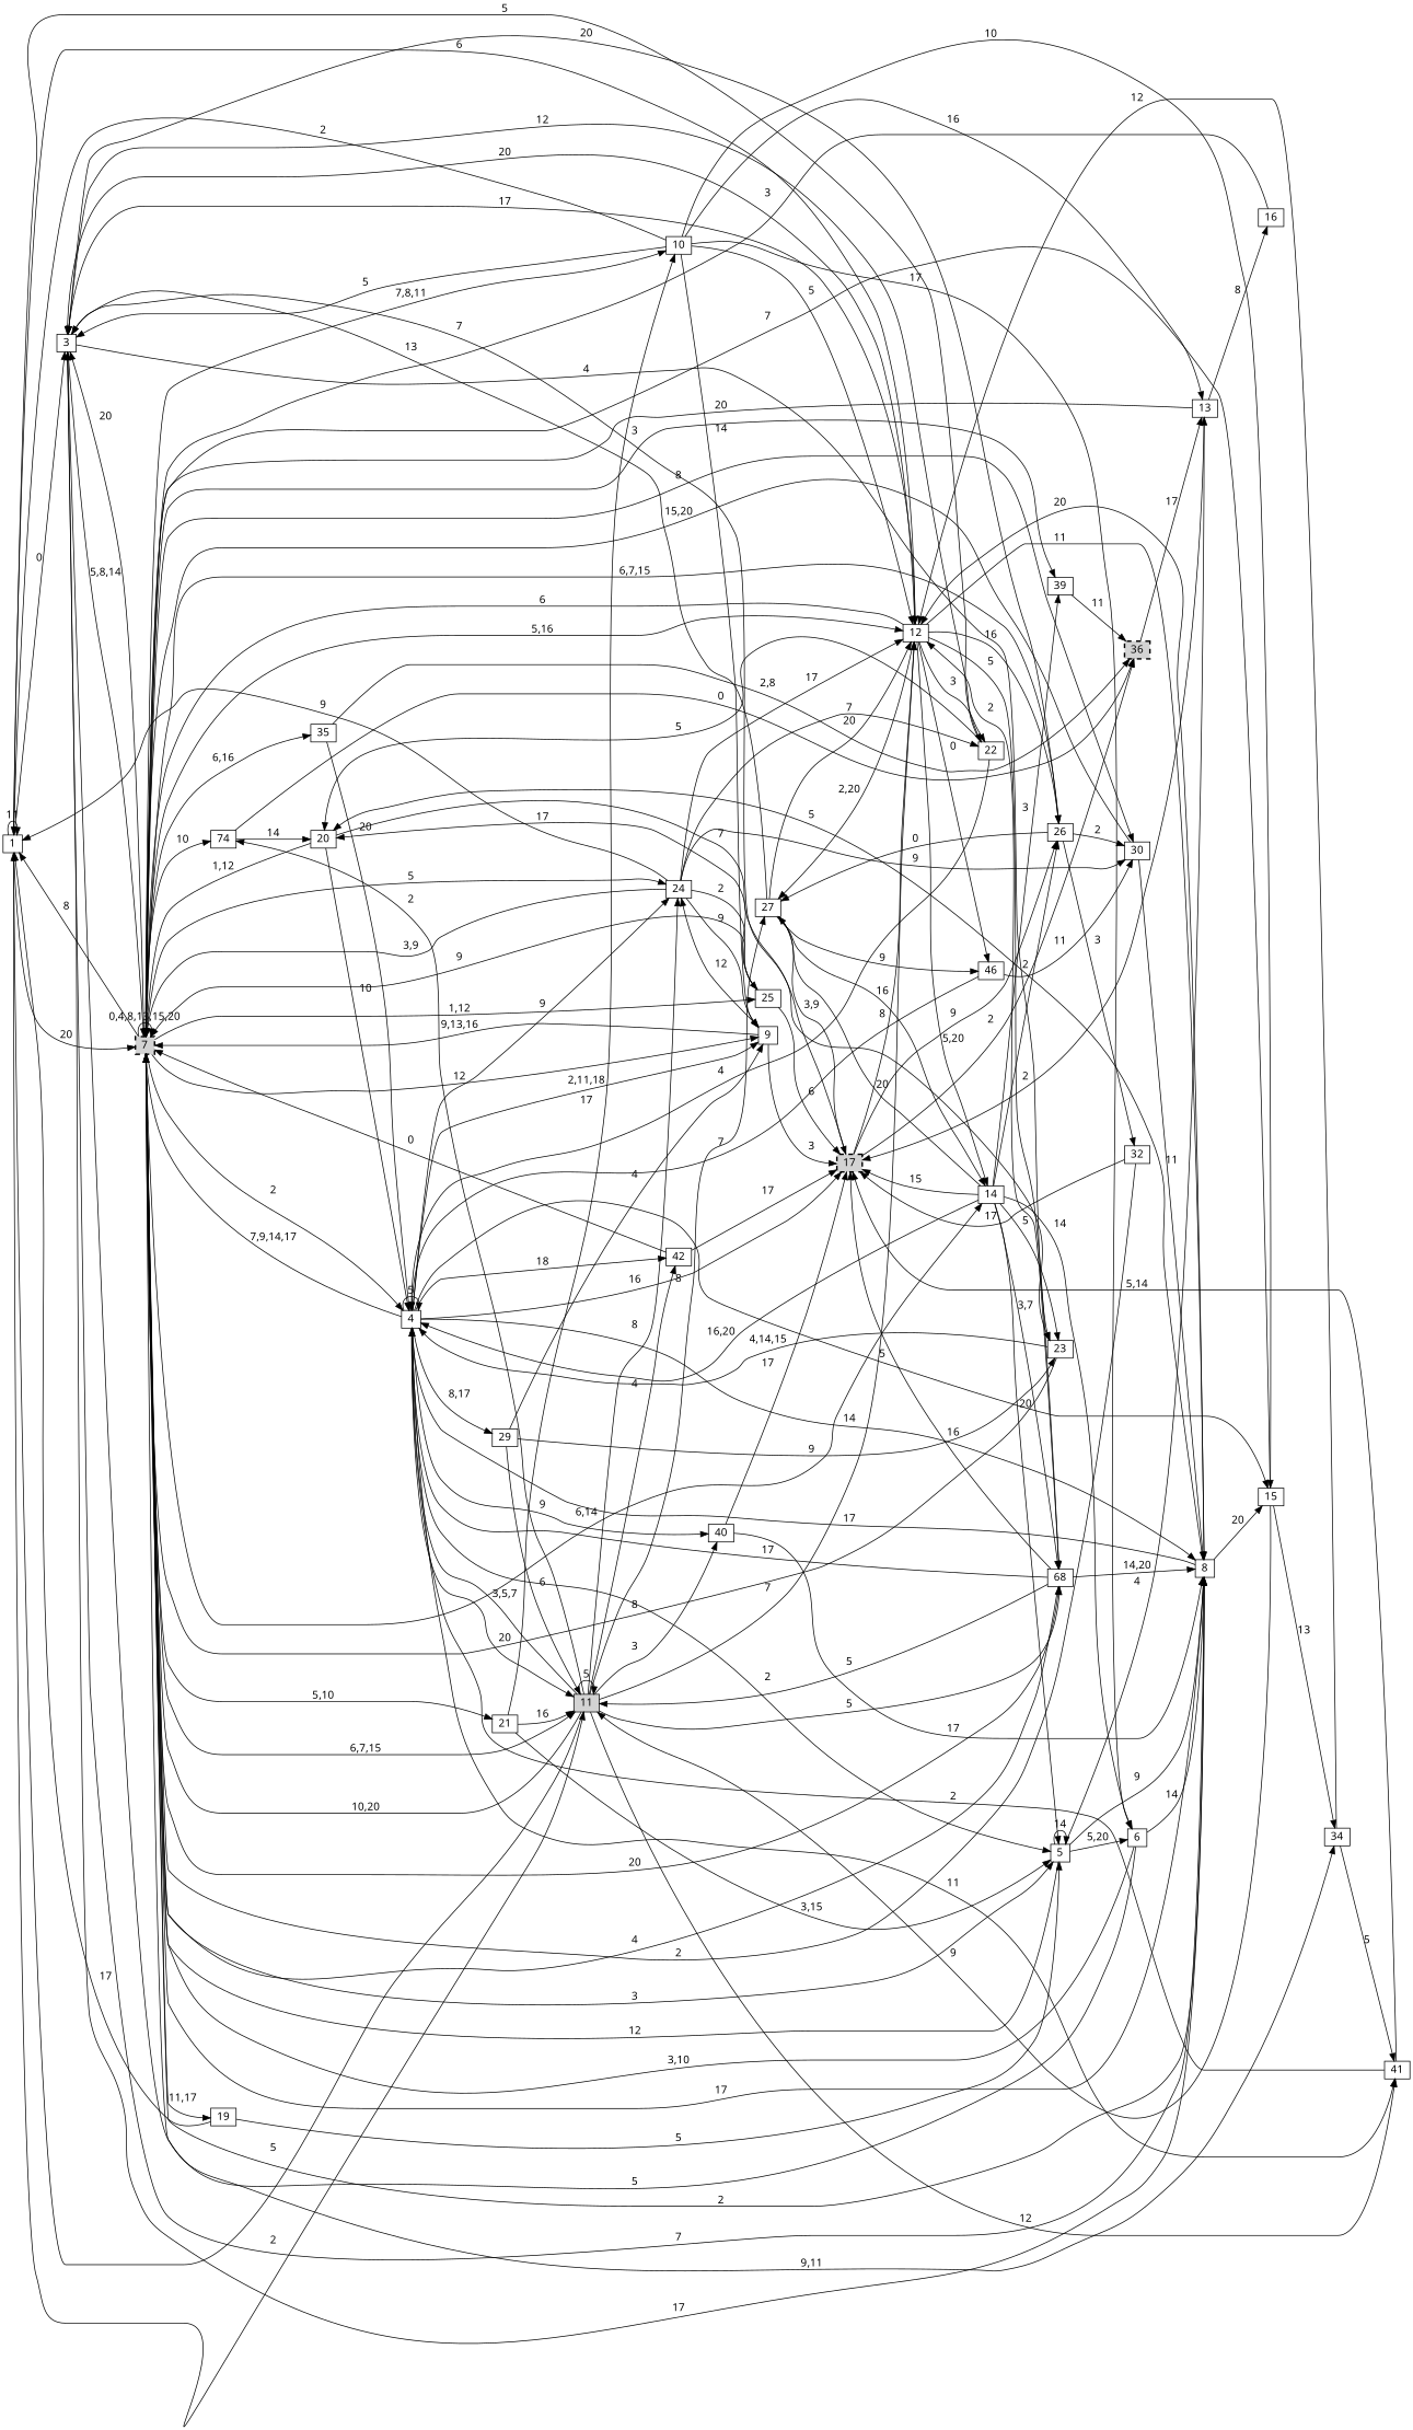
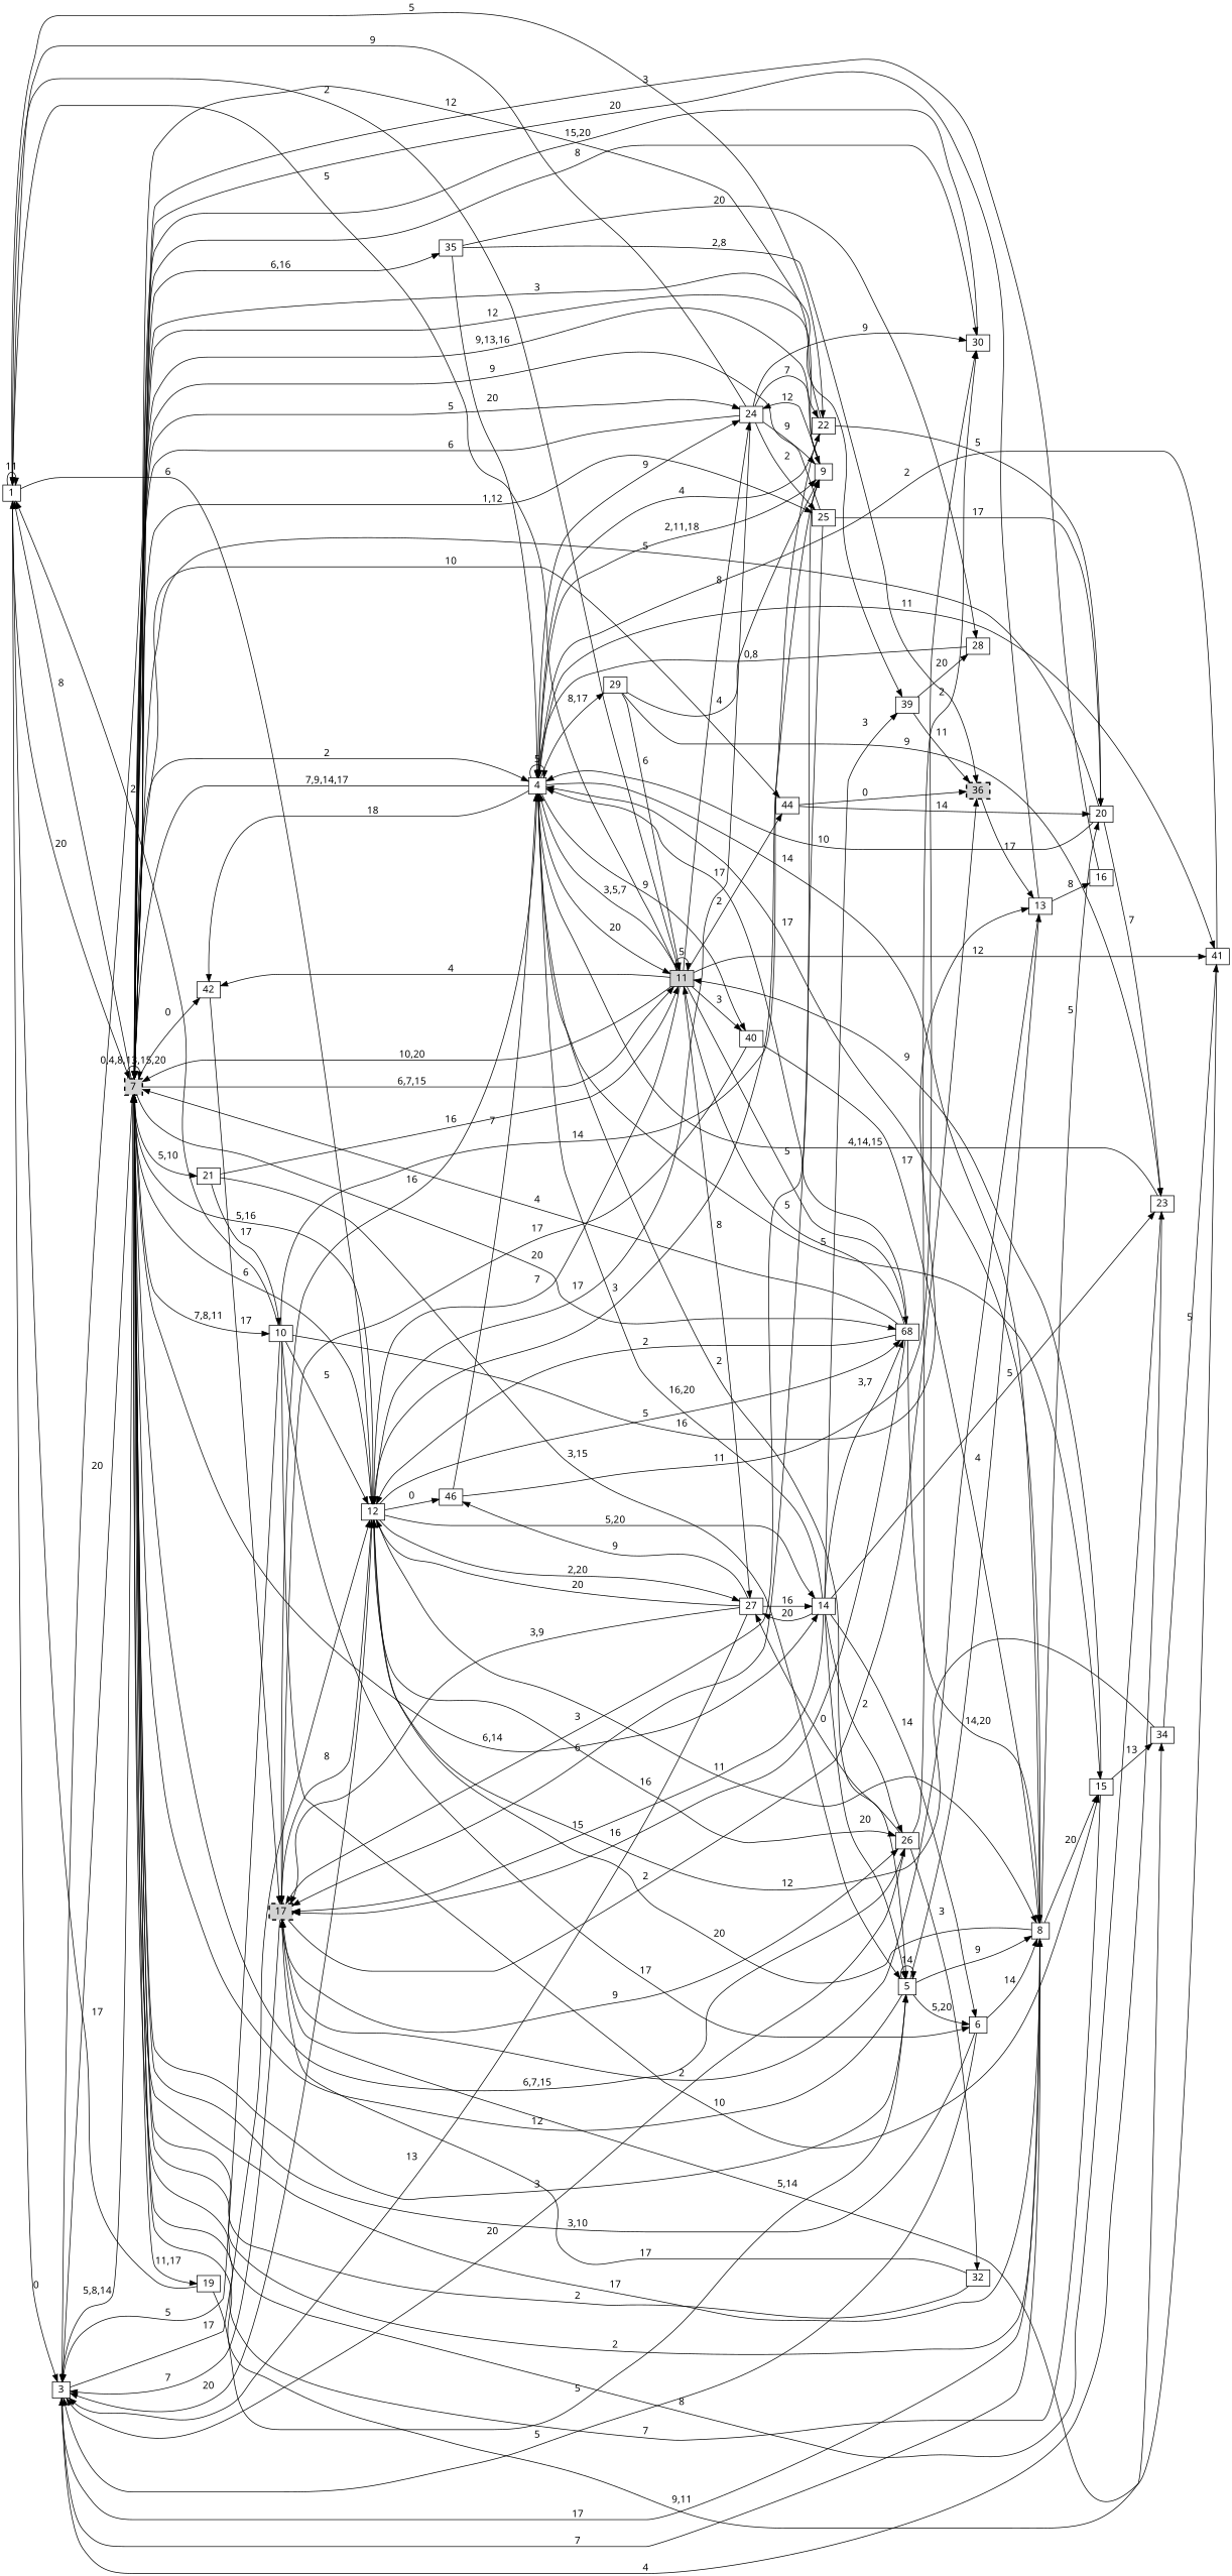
  digraph {
    fontname="Noto Sans"
    rankdir=LR
    node [fontname="Noto Sans" shape=box]
    edge [fontname="Noto Sans"]
    n1 [height=0.1 label=1 width=0.1]
    n2 [height=0.1 label=3 width=0.1]
    n3 [height=0.1 label=7 style="filled,bold,dashed" width=0.1]
    n4 [height=0.1 label=11 style=filled width=0.1]
    n5 [height=0.1 label=12 width=0.1]
    n6 [height=0.1 label=22 width=0.1]
    n7 [height=0.1 label=8 width=0.1]
    n8 [height=0.1 label=23 width=0.1]
    n9 [height=0.1 label=4 width=0.1]
    n10 [height=0.1 label=5 width=0.1]
    n11 [height=0.1 label=9 width=0.1]
    n12 [height=0.1 label=24 width=0.1]
    n13 [height=0.1 label=10 width=0.1]
    n14 [height=0.1 label=14 width=0.1]
    n15 [height=0.1 label=68 width=0.1]
    n16 [height=0.1 label=19 width=0.1]
    n17 [height=0.1 label=21 width=0.1]
    n18 [height=0.1 label=25 width=0.1]
    n19 [height=0.1 label=26 width=0.1]
    n20 [height=0.1 label=30 width=0.1]
    n21 [height=0.1 label=34 width=0.1]
    n22 [height=0.1 label=35 width=0.1]
    n23 [height=0.1 label=39 width=0.1]
-   n24 [height=0.1 label=74 width=0.1]
+   n24 [height=0.1 label=44 width=0.1]
    n25 [height=0.1 label=40 width=0.1]
    n26 [height=0.1 label=41 width=0.1]
    n27 [height=0.1 label=42 width=0.1]
    n28 [height=0.1 label=27 width=0.1]
    n29 [height=0.1 label=46 width=0.1]
    n30 [height=0.1 label=20 width=0.1]
    n31 [height=0.1 label=15 width=0.1]
    n32 [height=0.1 label=17 style="filled,bold,dashed" width=0.1]
    n33 [height=0.1 label=29 width=0.1]
    n34 [height=0.1 label=6 width=0.1]
    n35 [height=0.1 label=13 width=0.1]
    n36 [height=0.1 label=36 style="filled,bold,dashed" width=0.1]
    n37 [height=0.1 label=16 width=0.1]
    n38 [height=0.1 label=32 width=0.1]
+   n39 [height=0.1 label=28 width=0.1]
    n1 -> n1 [label=11]
    n1 -> n2 [label=0]
    n1 -> n3 [label=20]
    n1 -> n4 [label=2]
    n1 -> n5 [label=6]
    n1 -> n6 [label=5]
    n2 -> n3 [label="5,8,14"]
    n2 -> n5 [label=17]
    n2 -> n7 [label=7]
    n2 -> n8 [label=4]
    n3 -> n1 [label=8]
    n3 -> n2 [label=20]
    n3 -> n3 [label="0,4,8,13,15,20"]
    n3 -> n4 [label="6,7,15"]
    n3 -> n5 [label="5,16"]
    n3 -> n7 [label=2]
    n3 -> n9 [label=2]
    n3 -> n10 [label=3]
    n3 -> n11 [label=12]
    n3 -> n12 [label=5]
    n3 -> n13 [label="7,8,11"]
    n3 -> n14 [label="6,14"]
    n3 -> n15 [label=20]
    n3 -> n16 [label="11,17"]
    n3 -> n17 [label="5,10"]
    n3 -> n18 [label="1,12"]
    n3 -> n19 [label="6,7,15"]
    n3 -> n20 [label=8]
    n3 -> n21 [label="9,11"]
    n3 -> n22 [label="6,16"]
    n3 -> n23 [label=3]
    n3 -> n24 [label=10]
    n4 -> n1 [label=5]
    n4 -> n3 [label="10,20"]
    n4 -> n4 [label=5]
    n4 -> n5 [label=7]
    n4 -> n9 [label="3,5,7"]
    n4 -> n12 [label=8]
    n4 -> n15 [label=5]
    n4 -> n24 [label=2]
    n4 -> n25 [label=3]
    n4 -> n26 [label=12]
    n4 -> n27 [label=4]
    n4 -> n28 [label=8]
    n5 -> n2 [label=20]
    n5 -> n3 [label=6]
    n5 -> n6 [label=3]
    n5 -> n7 [label=11]
    n5 -> n14 [label="5,20"]
    n5 -> n15 [label=5]
    n5 -> n19 [label=16]
    n5 -> n28 [label="2,20"]
    n5 -> n29 [label=0]
    n6 -> n2 [label=12]
    n6 -> n9 [label=4]
    n6 -> n30 [label=5]
    n7 -> n2 [label=17]
    n7 -> n3 [label=17]
    n7 -> n5 [label=20]
    n7 -> n9 [label=17]
    n7 -> n30 [label=5]
    n7 -> n31 [label=20]
    n8 -> n3 [label=8]
    n8 -> n9 [label="4,14,15"]
    n9 -> n3 [label="7,9,14,17"]
    n9 -> n4 [label=20]
    n9 -> n7 [label=14]
    n9 -> n9 [label=5]
    n9 -> n10 [label=2]
    n9 -> n11 [label="2,11,18"]
    n9 -> n12 [label=9]
    n9 -> n25 [label=9]
    n9 -> n26 [label=11]
    n9 -> n27 [label=18]
    n9 -> n31 [label=5]
    n9 -> n32 [label=16]
    n9 -> n33 [label="8,17"]
    n10 -> n3 [label=12]
    n10 -> n7 [label=9]
    n10 -> n10 [label=14]
    n10 -> n34 [label="5,20"]
    n10 -> n35 [label=4]
    n11 -> n3 [label="9,13,16"]
    n11 -> n12 [label=12]
    n11 -> n32 [label=3]
    n12 -> n1 [label=9]
-   n12 -> n3 [label="3,9"]
+   n12 -> n3 [label=6]
    n12 -> n5 [label=17]
    n12 -> n6 [label=7]
    n12 -> n11 [label=9]
    n12 -> n18 [label=2]
    n12 -> n20 [label=9]
    n13 -> n1 [label=2]
    n13 -> n2 [label=5]
    n13 -> n5 [label=5]
    n13 -> n11 [label=14]
    n13 -> n31 [label=10]
    n13 -> n34 [label=17]
    n13 -> n35 [label=16]
    n14 -> n8 [label=5]
    n14 -> n9 [label="16,20"]
    n14 -> n10 [label=20]
    n14 -> n15 [label="3,7"]
    n14 -> n19 [label=2]
    n14 -> n23 [label=3]
    n14 -> n28 [label=20]
    n14 -> n32 [label=15]
    n14 -> n34 [label=14]
    n15 -> n3 [label=4]
    n15 -> n4 [label=5]
    n15 -> n5 [label=2]
    n15 -> n7 [label="14,20"]
    n15 -> n9 [label=17]
    n15 -> n32 [label=16]
    n16 -> n1 [label=17]
    n16 -> n10 [label=5]
    n17 -> n4 [label=16]
    n17 -> n10 [label="3,15"]
    n17 -> n13 [label=17]
    n18 -> n3 [label=9]
    n18 -> n30 [label=17]
    n18 -> n32 [label=6]
    n19 -> n2 [label=20]
    n19 -> n20 [label=2]
    n19 -> n28 [label=0]
    n19 -> n38 [label=3]
    n20 -> n3 [label="15,20"]
-   n20 -> n7 [label=11]
    n21 -> n5 [label=12]
    n21 -> n26 [label=5]
    n22 -> n9 [label=20]
    n22 -> n36 [label="2,8"]
+   n22 -> n39 [label=20]
    n23 -> n36 [label=11]
+   n23 -> n39 [label=20]
    n24 -> n30 [label=14]
    n24 -> n36 [label=0]
    n25 -> n7 [label=17]
    n25 -> n32 [label=17]
    n26 -> n9 [label=2]
    n26 -> n32 [label="5,14"]
-   n27 -> n3 [label=0]
+   n3 -> n27 [label=0]
    n27 -> n32 [label=17]
    n28 -> n2 [label=13]
    n28 -> n5 [label=20]
    n28 -> n14 [label=16]
    n28 -> n29 [label=9]
    n28 -> n32 [label="3,9"]
    n29 -> n9 [label=7]
    n29 -> n20 [label=11]
-   n30 -> n3 [label="1,12"]
+   n30 -> n3 [label=5]
    n30 -> n8 [label=7]
    n30 -> n9 [label=10]
    n31 -> n3 [label=7]
    n31 -> n4 [label=9]
    n31 -> n21 [label=13]
    n32 -> n2 [label=7]
    n32 -> n5 [label=8]
    n32 -> n19 [label=9]
    n32 -> n36 [label=2]
    n33 -> n4 [label=6]
    n33 -> n8 [label=9]
    n33 -> n11 [label=4]
    n34 -> n2 [label=5]
    n34 -> n3 [label="3,10"]
    n34 -> n7 [label=14]
    n35 -> n3 [label=20]
    n35 -> n32 [label=2]
    n35 -> n37 [label=8]
    n36 -> n35 [label=17]
    n37 -> n3 [label=3]
    n38 -> n3 [label=2]
    n38 -> n32 [label=17]
+   n39 -> n9 [label="0,8"]
  }
